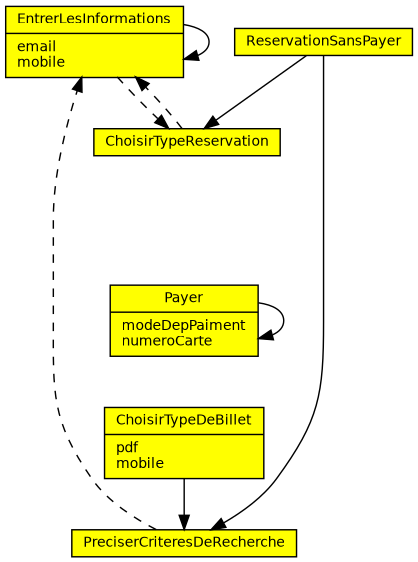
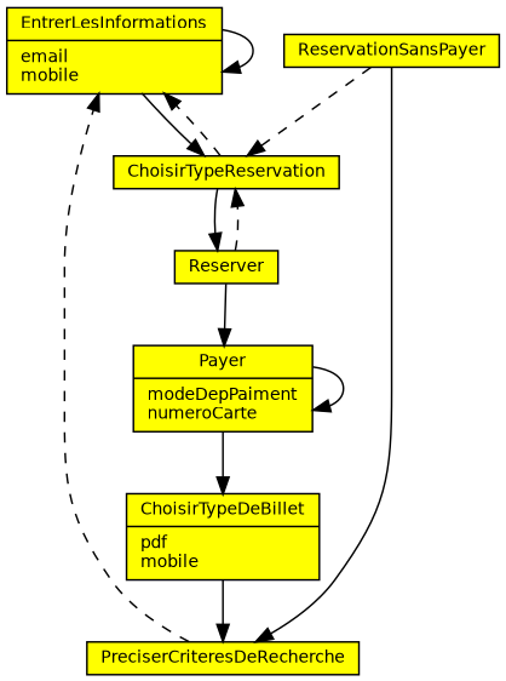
  digraph {
    node [fillcolor=yellow fontname=Helvetica fontsize=10 shape=box style=filled]
    n1 [height=0.01 label="{EntrerLesInformations\n|email\lmobile\l}" shape=record]
    ChoisirTypeReservation [height=0.01]
+   Reserver [height=0.01]
    ReservationSansPayer [height=0.01]
    PreciserCriteresDeRecherche [height=0.01]
    n6 [height=0.01 label="{Payer\n|modeDepPaiment\lnumeroCarte\l}" shape=record]
    n7 [height=0.01 label="{ChoisirTypeDeBillet\n|pdf\lmobile\l}" shape=record]
    n1 -> n1
-   n1 -> ChoisirTypeReservation [style=dashed]
+   n1 -> ChoisirTypeReservation
    ChoisirTypeReservation -> n1 [style=dashed]
-   ReservationSansPayer -> ChoisirTypeReservation [style=solid]
+   ChoisirTypeReservation -> Reserver
+   Reserver -> ChoisirTypeReservation [style=dashed]
+   Reserver -> n6
+   ReservationSansPayer -> ChoisirTypeReservation [style=dashed]
    ReservationSansPayer -> PreciserCriteresDeRecherche
    PreciserCriteresDeRecherche -> n1 [style=dashed]
    n6 -> n6
+   n6 -> n7
    n7 -> PreciserCriteresDeRecherche [style=solid]
  }
